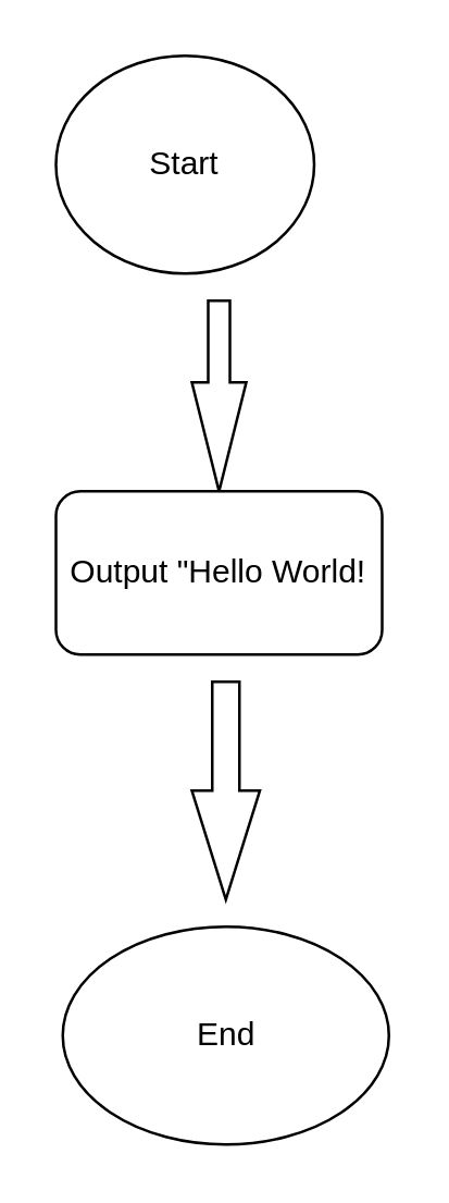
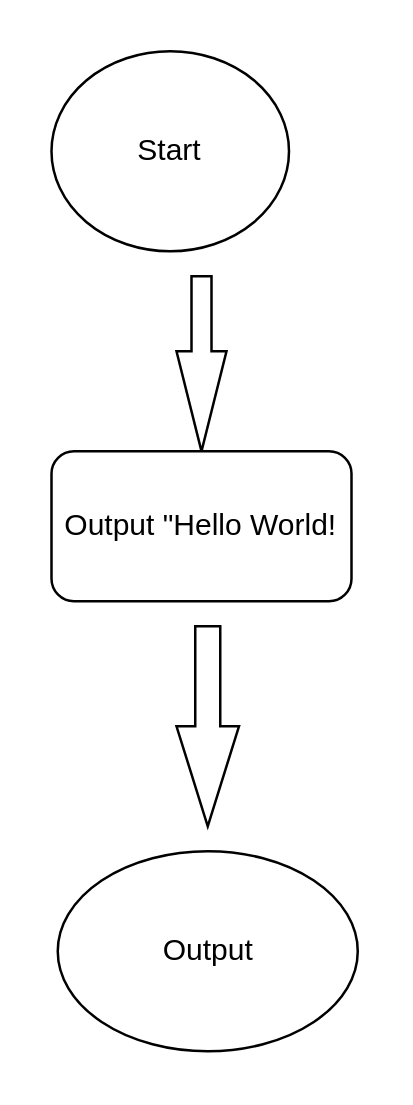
  <mxCell id="0" />
  <mxCell id="1" parent="0" />
  <mxCell id="2" value="Start" style="ellipse;whiteSpace=wrap;html=1;" vertex="1" parent="1"><mxGeometry x="20" y="20" width="95" height="80" as="geometry" /></mxCell>
  <mxCell id="3" value="" style="html=1;shadow=0;dashed=0;align=center;verticalAlign=middle;shape=mxgraph.arrows2.arrow;dy=0.6;dx=40;direction=south;notch=0;" vertex="1" parent="1"><mxGeometry x="70" y="110" width="20" height="70" as="geometry" /></mxCell>
  <mxCell id="4" value="Output &quot;Hello World!" style="rounded=1;whiteSpace=wrap;html=1;" vertex="1" parent="1"><mxGeometry x="20" y="180" width="120" height="60" as="geometry" /></mxCell>
  <mxCell id="5" value="" style="html=1;shadow=0;dashed=0;align=center;verticalAlign=middle;shape=mxgraph.arrows2.arrow;dy=0.6;dx=40;direction=south;notch=0;" vertex="1" parent="1"><mxGeometry x="70" y="250" width="25" height="80" as="geometry" /></mxCell>
- <mxCell id="6" value="End" style="ellipse;whiteSpace=wrap;html=1;" vertex="1" parent="1"><mxGeometry x="22.5" y="340" width="120" height="80" as="geometry" /></mxCell>
+ <mxCell id="6" value="Output" style="ellipse;whiteSpace=wrap;html=1;" vertex="1" parent="1"><mxGeometry x="22.5" y="340" width="120" height="80" as="geometry" /></mxCell>
